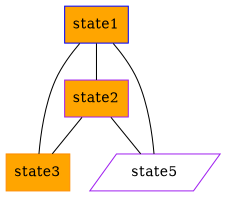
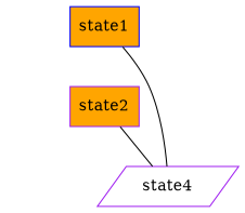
  graph {
    node [color=purple fillcolor=orange shape=box style=filled]
    state1 [color=blue]
    state2
-   state3 [color=darkorange]
-   state4 [fillcolor=white shape=parallelogram label=state5]
-   state1 -- state2
-   state1 -- state3
+   state4 [fillcolor=white shape=parallelogram]
    state1 -- state4
-   state2 -- state3
    state2 -- state4
  }
